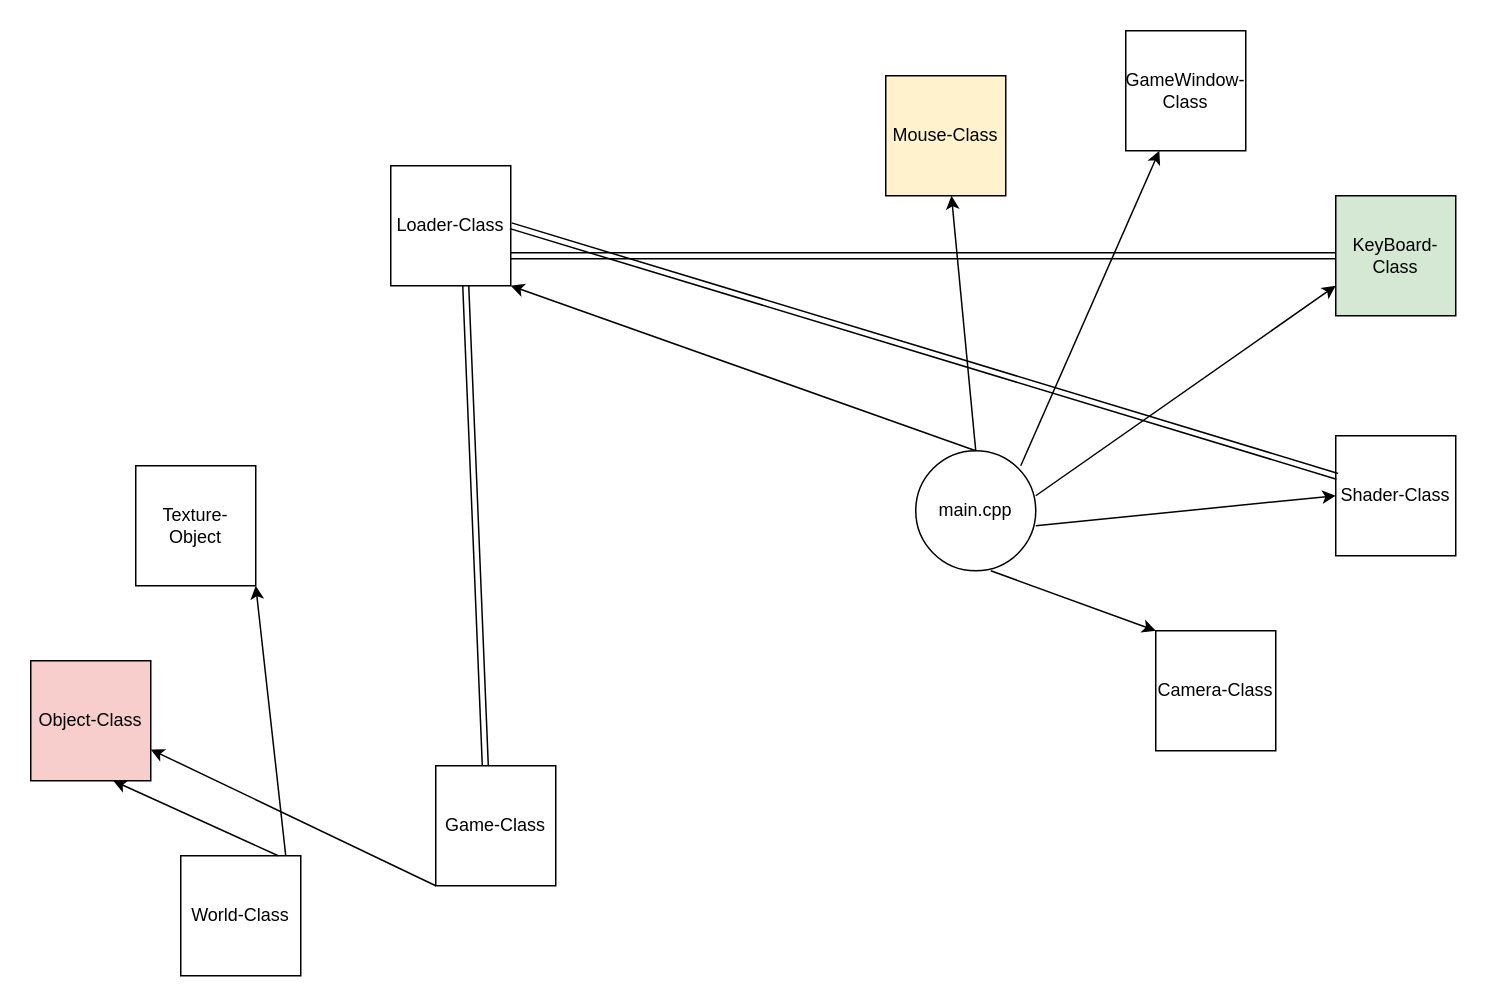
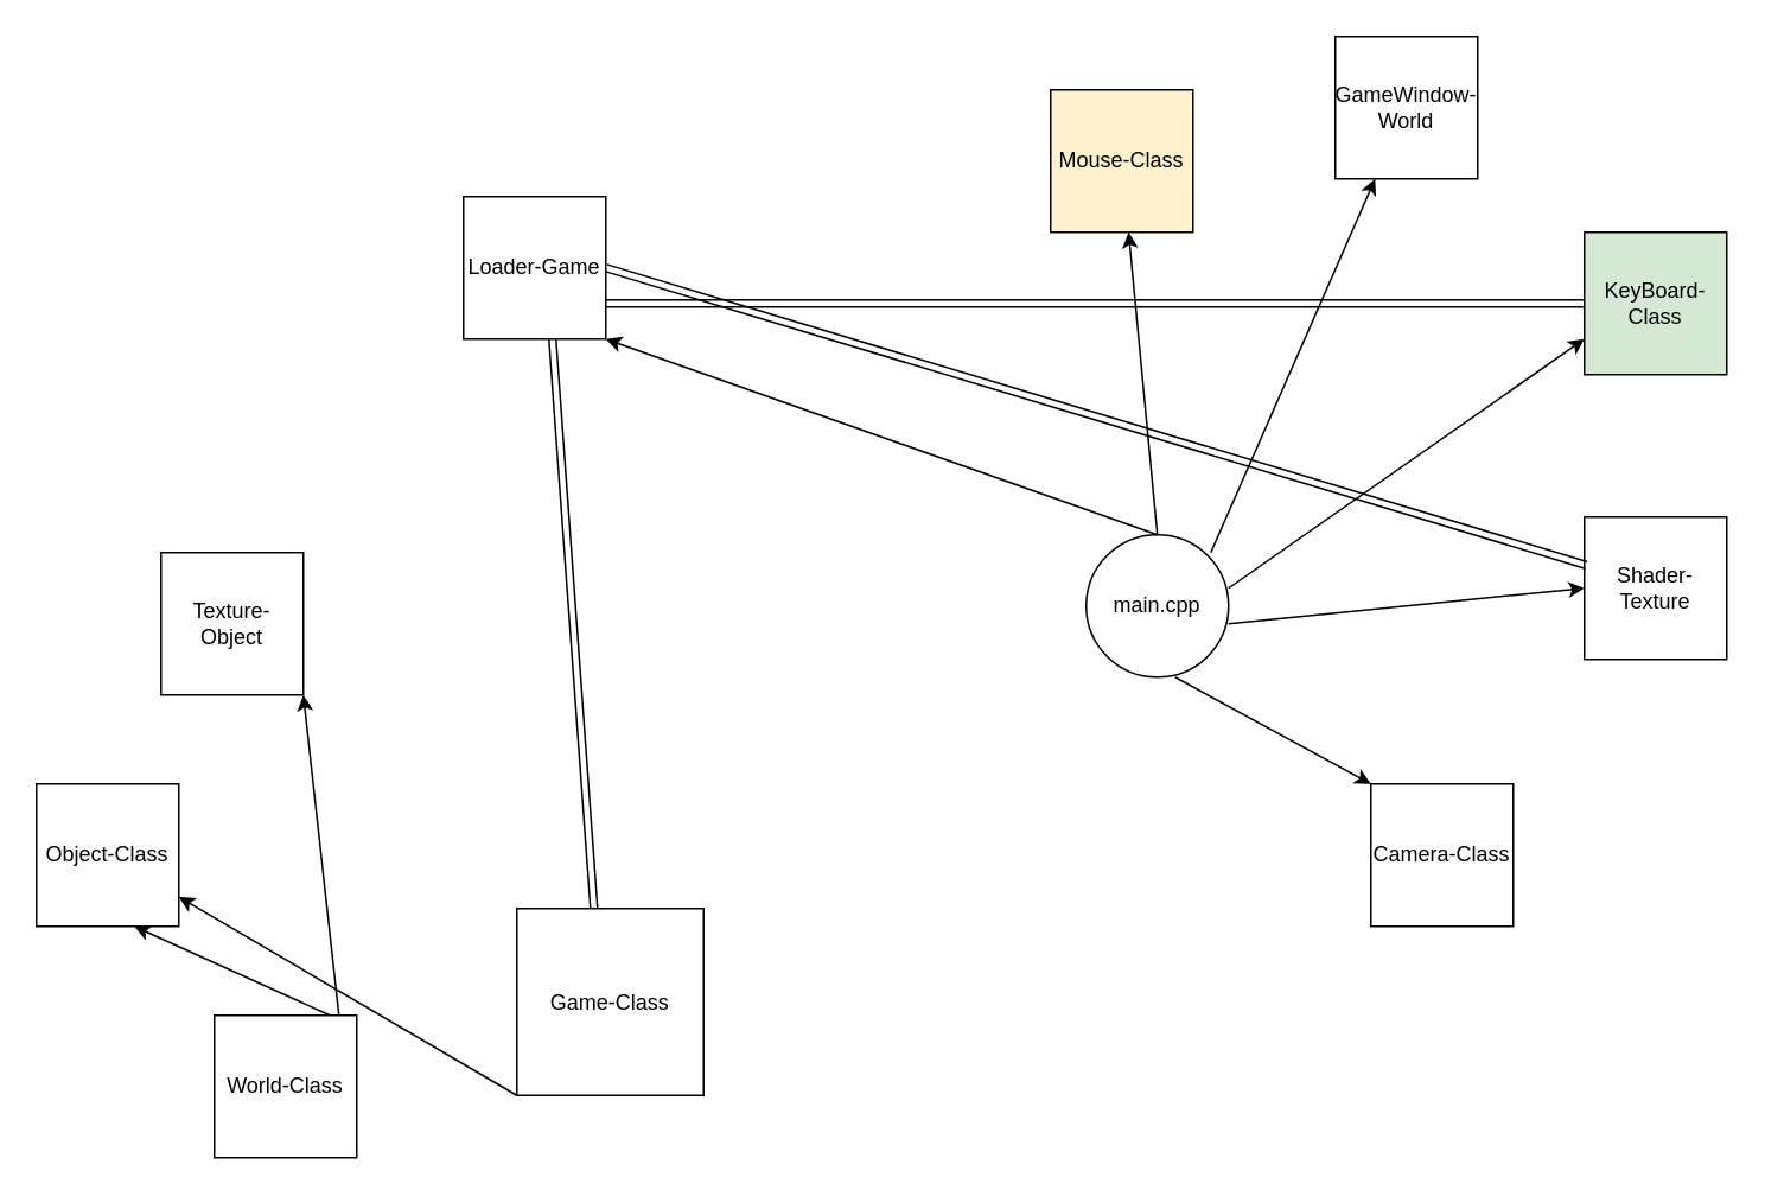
  <mxCell id="0" />
  <mxCell id="1" parent="0" />
  <mxCell id="2" value="main.cpp" style="ellipse;whiteSpace=wrap;html=1;aspect=fixed;" vertex="1" parent="1"><mxGeometry x="610" y="300" width="80" height="80" as="geometry" /></mxCell>
- <mxCell id="3" value="Game-Class" style="whiteSpace=wrap;html=1;aspect=fixed;" vertex="1" parent="1"><mxGeometry x="290" y="510" width="80" height="80" as="geometry" /></mxCell>
- <mxCell id="4" value="Loader-Class" style="whiteSpace=wrap;html=1;aspect=fixed;" vertex="1" parent="1"><mxGeometry x="260" y="110" width="80" height="80" as="geometry" /></mxCell>
+ <mxCell id="3" value="Game-Class" style="whiteSpace=wrap;html=1;aspect=fixed;" vertex="1" parent="1"><mxGeometry x="290" y="510" width="105" height="105" as="geometry" /></mxCell>
+ <mxCell id="4" value="Loader-Game" style="whiteSpace=wrap;html=1;aspect=fixed;" vertex="1" parent="1"><mxGeometry x="260" y="110" width="80" height="80" as="geometry" /></mxCell>
  <mxCell id="5" value="" style="endArrow=classic;html=1;entryX=1;entryY=1;entryDx=0;entryDy=0;" edge="1" parent="1" target="4"><mxGeometry width="50" height="50" relative="1" as="geometry"><mxPoint x="650" y="300" as="sourcePoint" /><mxPoint x="700" y="250" as="targetPoint" /></mxGeometry></mxCell>
- <mxCell id="6" value="GameWindow-Class" style="whiteSpace=wrap;html=1;aspect=fixed;" vertex="1" parent="1"><mxGeometry x="750" y="20" width="80" height="80" as="geometry" /></mxCell>
+ <mxCell id="6" value="GameWindow-World" style="whiteSpace=wrap;html=1;aspect=fixed;" vertex="1" parent="1"><mxGeometry x="750" y="20" width="80" height="80" as="geometry" /></mxCell>
  <mxCell id="7" value="" style="endArrow=classic;html=1;" edge="1" parent="1" target="6"><mxGeometry width="50" height="50" relative="1" as="geometry"><mxPoint x="680" y="310" as="sourcePoint" /><mxPoint x="730" y="260" as="targetPoint" /></mxGeometry></mxCell>
- <mxCell id="8" value="Shader-Class" style="whiteSpace=wrap;html=1;aspect=fixed;" vertex="1" parent="1"><mxGeometry x="890" y="290" width="80" height="80" as="geometry" /></mxCell>
- <mxCell id="9" value="Camera-Class" style="whiteSpace=wrap;html=1;aspect=fixed;" vertex="1" parent="1"><mxGeometry x="770" y="420" width="80" height="80" as="geometry" /></mxCell>
+ <mxCell id="8" value="Shader-Texture" style="whiteSpace=wrap;html=1;aspect=fixed;" vertex="1" parent="1"><mxGeometry x="890" y="290" width="80" height="80" as="geometry" /></mxCell>
+ <mxCell id="9" value="Camera-Class" style="whiteSpace=wrap;html=1;aspect=fixed;" vertex="1" parent="1"><mxGeometry x="770" y="440" width="80" height="80" as="geometry" /></mxCell>
  <mxCell id="10" value="" style="endArrow=classic;html=1;entryX=0;entryY=0.5;entryDx=0;entryDy=0;" edge="1" parent="1" target="8"><mxGeometry width="50" height="50" relative="1" as="geometry"><mxPoint x="690" y="350" as="sourcePoint" /><mxPoint x="740" y="300" as="targetPoint" /></mxGeometry></mxCell>
  <mxCell id="11" value="KeyBoard-Class" style="whiteSpace=wrap;html=1;aspect=fixed;fillColor=#d5e8d4;" vertex="1" parent="1"><mxGeometry x="890" y="130" width="80" height="80" as="geometry" /></mxCell>
  <mxCell id="12" value="" style="endArrow=classic;html=1;entryX=0;entryY=0.75;entryDx=0;entryDy=0;" edge="1" parent="1" target="11"><mxGeometry width="50" height="50" relative="1" as="geometry"><mxPoint x="690" y="330" as="sourcePoint" /><mxPoint x="740" y="280" as="targetPoint" /></mxGeometry></mxCell>
  <mxCell id="13" value="" style="endArrow=classic;html=1;entryX=0;entryY=0;entryDx=0;entryDy=0;" edge="1" parent="1" target="9"><mxGeometry width="50" height="50" relative="1" as="geometry"><mxPoint x="660" y="380" as="sourcePoint" /><mxPoint x="710" y="330" as="targetPoint" /></mxGeometry></mxCell>
  <mxCell id="14" value="Mouse-Class" style="whiteSpace=wrap;html=1;aspect=fixed;fillColor=#fff2cc;" vertex="1" parent="1"><mxGeometry x="590" y="50" width="80" height="80" as="geometry" /></mxCell>
  <mxCell id="15" value="" style="endArrow=classic;html=1;" edge="1" parent="1" target="14"><mxGeometry width="50" height="50" relative="1" as="geometry"><mxPoint x="650" y="300" as="sourcePoint" /><mxPoint x="700" y="250" as="targetPoint" /></mxGeometry></mxCell>
  <mxCell id="16" value="" style="shape=link;html=1;entryX=0;entryY=0.5;entryDx=0;entryDy=0;" edge="1" parent="1" target="11"><mxGeometry width="50" height="50" relative="1" as="geometry"><mxPoint x="340" y="170" as="sourcePoint" /><mxPoint x="390" y="120" as="targetPoint" /></mxGeometry></mxCell>
  <mxCell id="17" value="" style="shape=link;html=1;entryX=0.013;entryY=0.338;entryDx=0;entryDy=0;entryPerimeter=0;" edge="1" parent="1" target="8"><mxGeometry width="50" height="50" relative="1" as="geometry"><mxPoint x="340" y="150" as="sourcePoint" /><mxPoint x="390" y="100" as="targetPoint" /></mxGeometry></mxCell>
  <mxCell id="18" value="" style="shape=link;html=1;exitX=0.413;exitY=0;exitDx=0;exitDy=0;exitPerimeter=0;" edge="1" parent="1" source="3"><mxGeometry width="50" height="50" relative="1" as="geometry"><mxPoint x="260" y="240" as="sourcePoint" /><mxPoint x="310" y="190" as="targetPoint" /></mxGeometry></mxCell>
  <mxCell id="19" value="Texture-Object" style="whiteSpace=wrap;html=1;aspect=fixed;" vertex="1" parent="1"><mxGeometry x="90" y="310" width="80" height="80" as="geometry" /></mxCell>
- <mxCell id="20" value="Object-Class" style="whiteSpace=wrap;html=1;aspect=fixed;fillColor=#f8cecc;" vertex="1" parent="1"><mxGeometry x="20" y="440" width="80" height="80" as="geometry" /></mxCell>
+ <mxCell id="20" value="Object-Class" style="whiteSpace=wrap;html=1;aspect=fixed;" vertex="1" parent="1"><mxGeometry x="20" y="440" width="80" height="80" as="geometry" /></mxCell>
  <mxCell id="21" value="World-Class" style="whiteSpace=wrap;html=1;aspect=fixed;" vertex="1" parent="1"><mxGeometry x="120" y="570" width="80" height="80" as="geometry" /></mxCell>
  <mxCell id="22" value="" style="endArrow=classic;html=1;exitX=0;exitY=1;exitDx=0;exitDy=0;" edge="1" parent="1" source="3" target="20"><mxGeometry width="50" height="50" relative="1" as="geometry"><mxPoint x="260" y="680" as="sourcePoint" /><mxPoint x="310" y="630" as="targetPoint" /></mxGeometry></mxCell>
  <mxCell id="23" value="" style="endArrow=classic;html=1;" edge="1" parent="1"><mxGeometry width="50" height="50" relative="1" as="geometry"><mxPoint x="185" y="570" as="sourcePoint" /><mxPoint x="75" y="520" as="targetPoint" /></mxGeometry></mxCell>
  <mxCell id="24" value="" style="endArrow=classic;html=1;entryX=1;entryY=1;entryDx=0;entryDy=0;" edge="1" parent="1" target="19"><mxGeometry width="50" height="50" relative="1" as="geometry"><mxPoint x="190" y="570" as="sourcePoint" /><mxPoint x="240" y="520" as="targetPoint" /></mxGeometry></mxCell>
